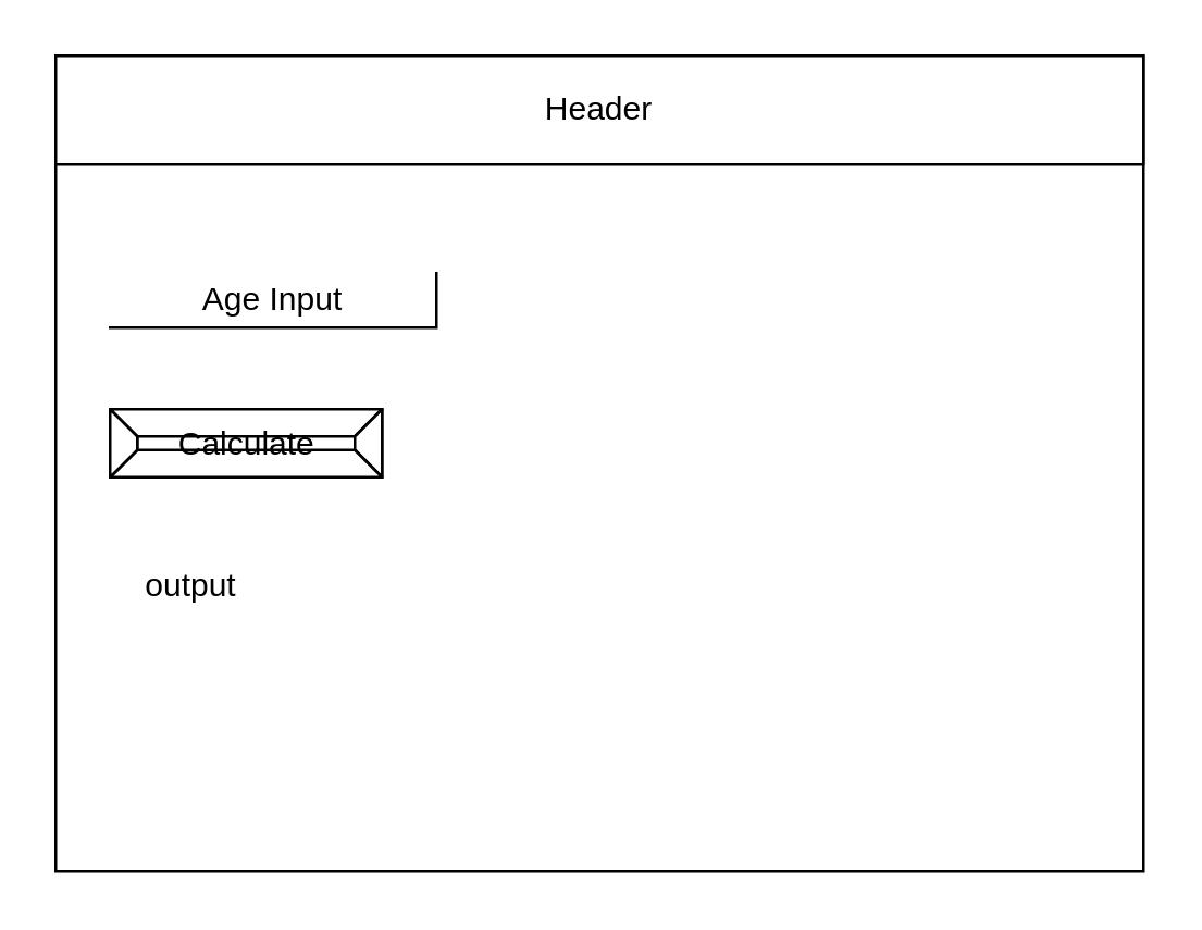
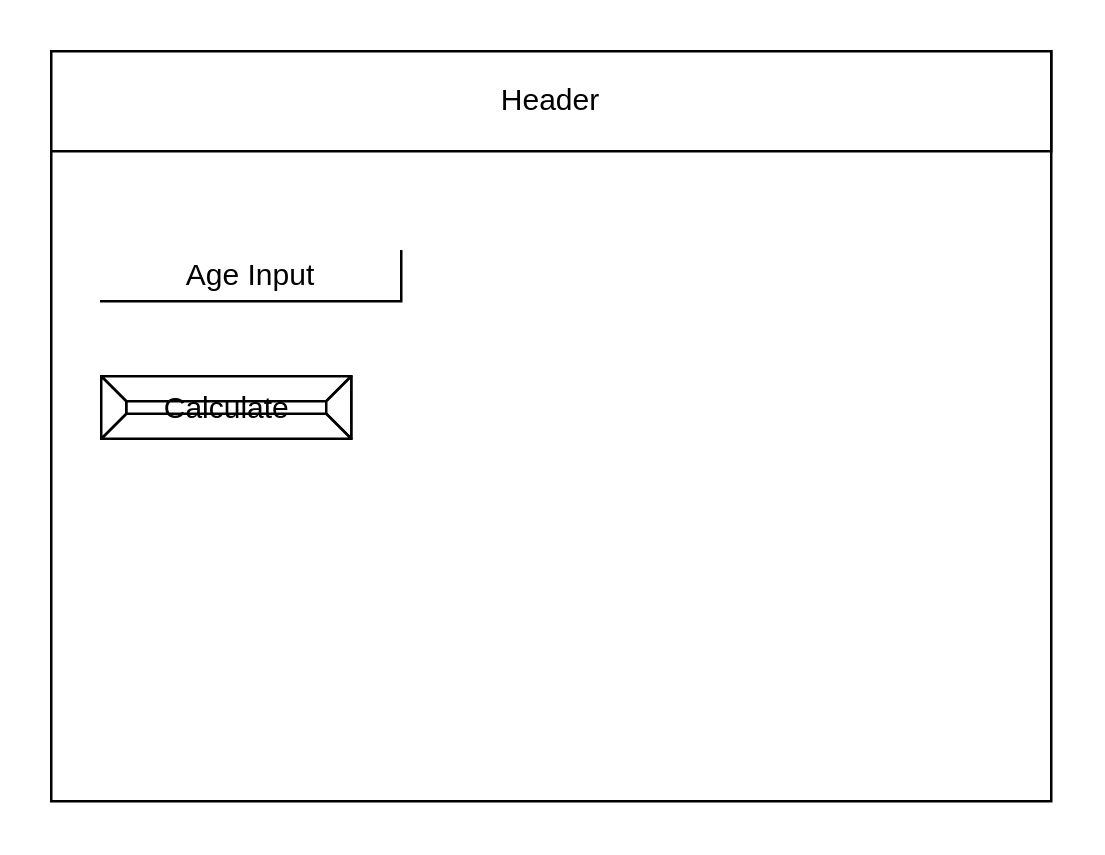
  <mxCell id="0" />
  <mxCell id="1" parent="0" />
  <mxCell id="2" value="" style="rounded=0;whiteSpace=wrap;html=1;" parent="1" vertex="1"><mxGeometry x="20" y="20" width="400" height="300" as="geometry" /></mxCell>
  <mxCell id="3" value="Header" style="rounded=0;whiteSpace=wrap;html=1;" parent="1" vertex="1"><mxGeometry x="20" y="20" width="400" height="40" as="geometry" /></mxCell>
  <mxCell id="4" value="Age Input" style="shape=partialRectangle;whiteSpace=wrap;html=1;top=0;left=0;fillColor=none;" parent="1" vertex="1"><mxGeometry x="40" y="100" width="120" height="20" as="geometry" /></mxCell>
  <mxCell id="5" value="Calculate" style="labelPosition=center;verticalLabelPosition=middle;align=center;html=1;shape=mxgraph.basic.button;dx=10;" parent="1" vertex="1"><mxGeometry x="40" y="150" width="100" height="25" as="geometry" /></mxCell>
- <mxCell id="6" value="output" style="text;html=1;strokeColor=none;fillColor=none;align=center;verticalAlign=middle;whiteSpace=wrap;rounded=0;" vertex="1" parent="1"><mxGeometry x="40" y="200" width="60" height="30" as="geometry" /></mxCell>
